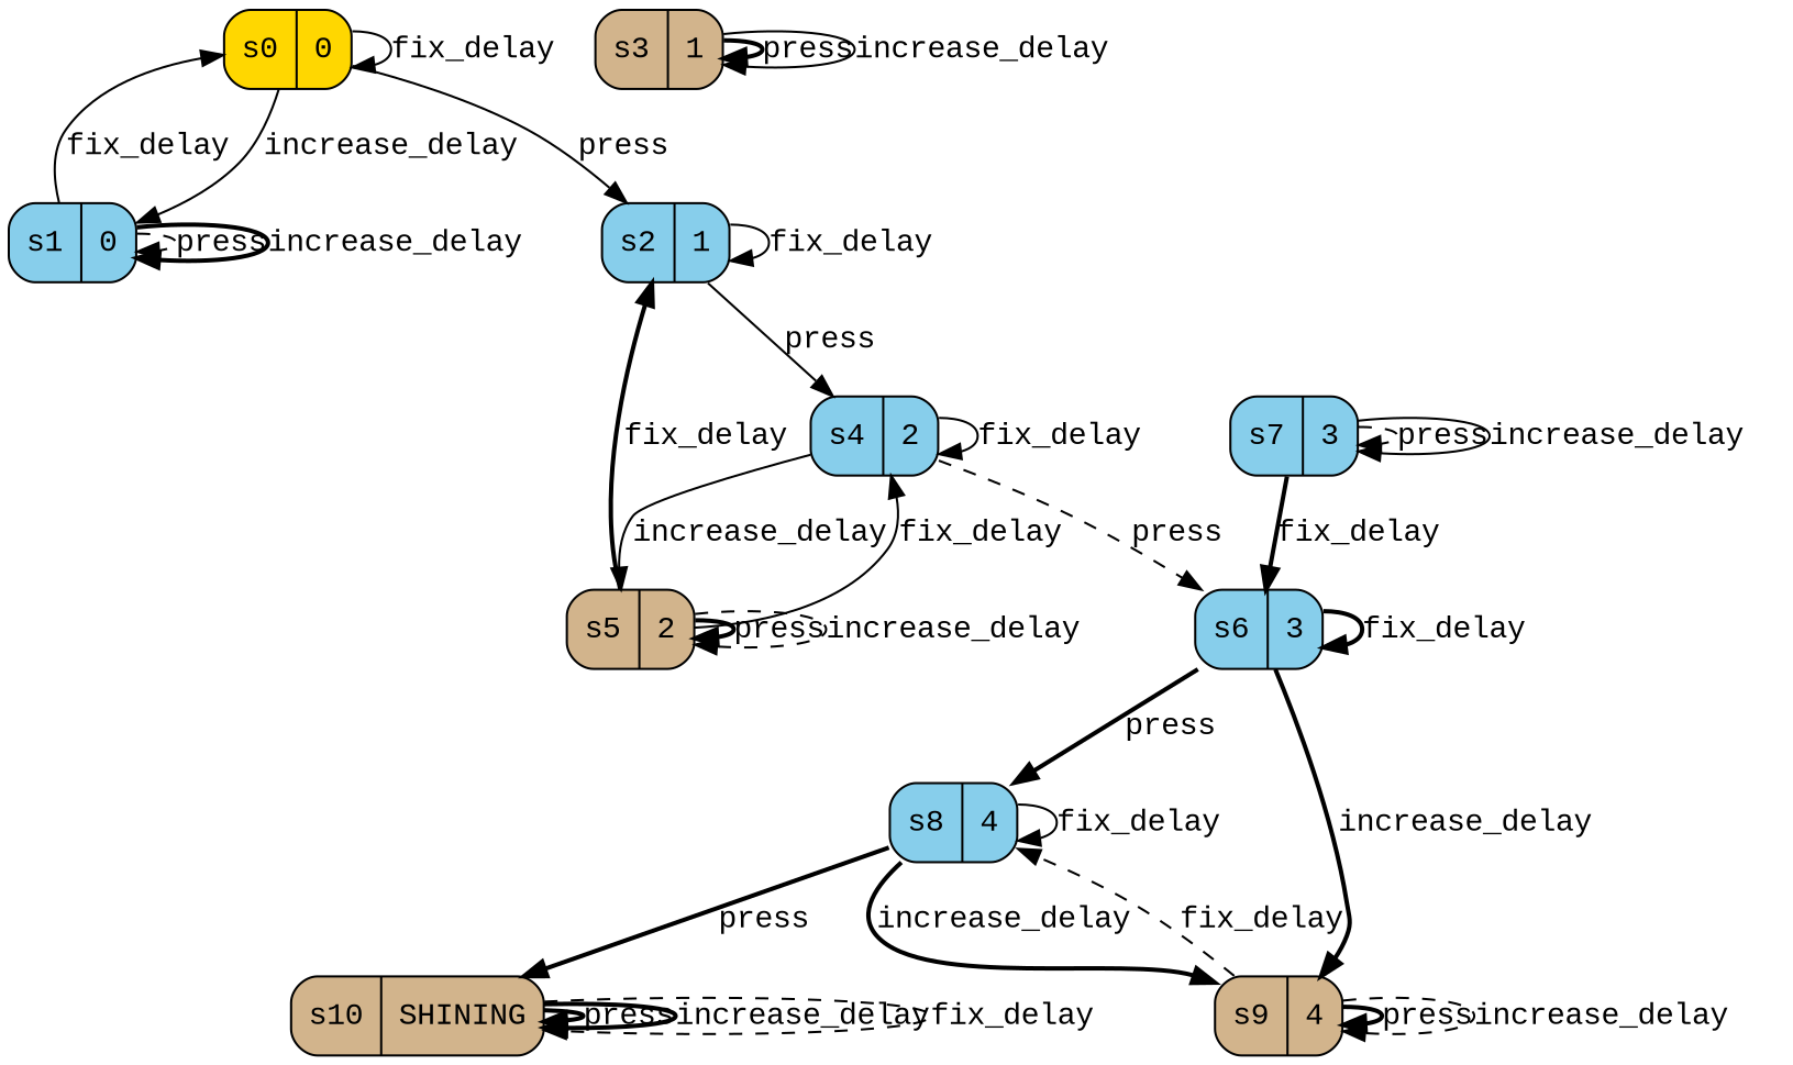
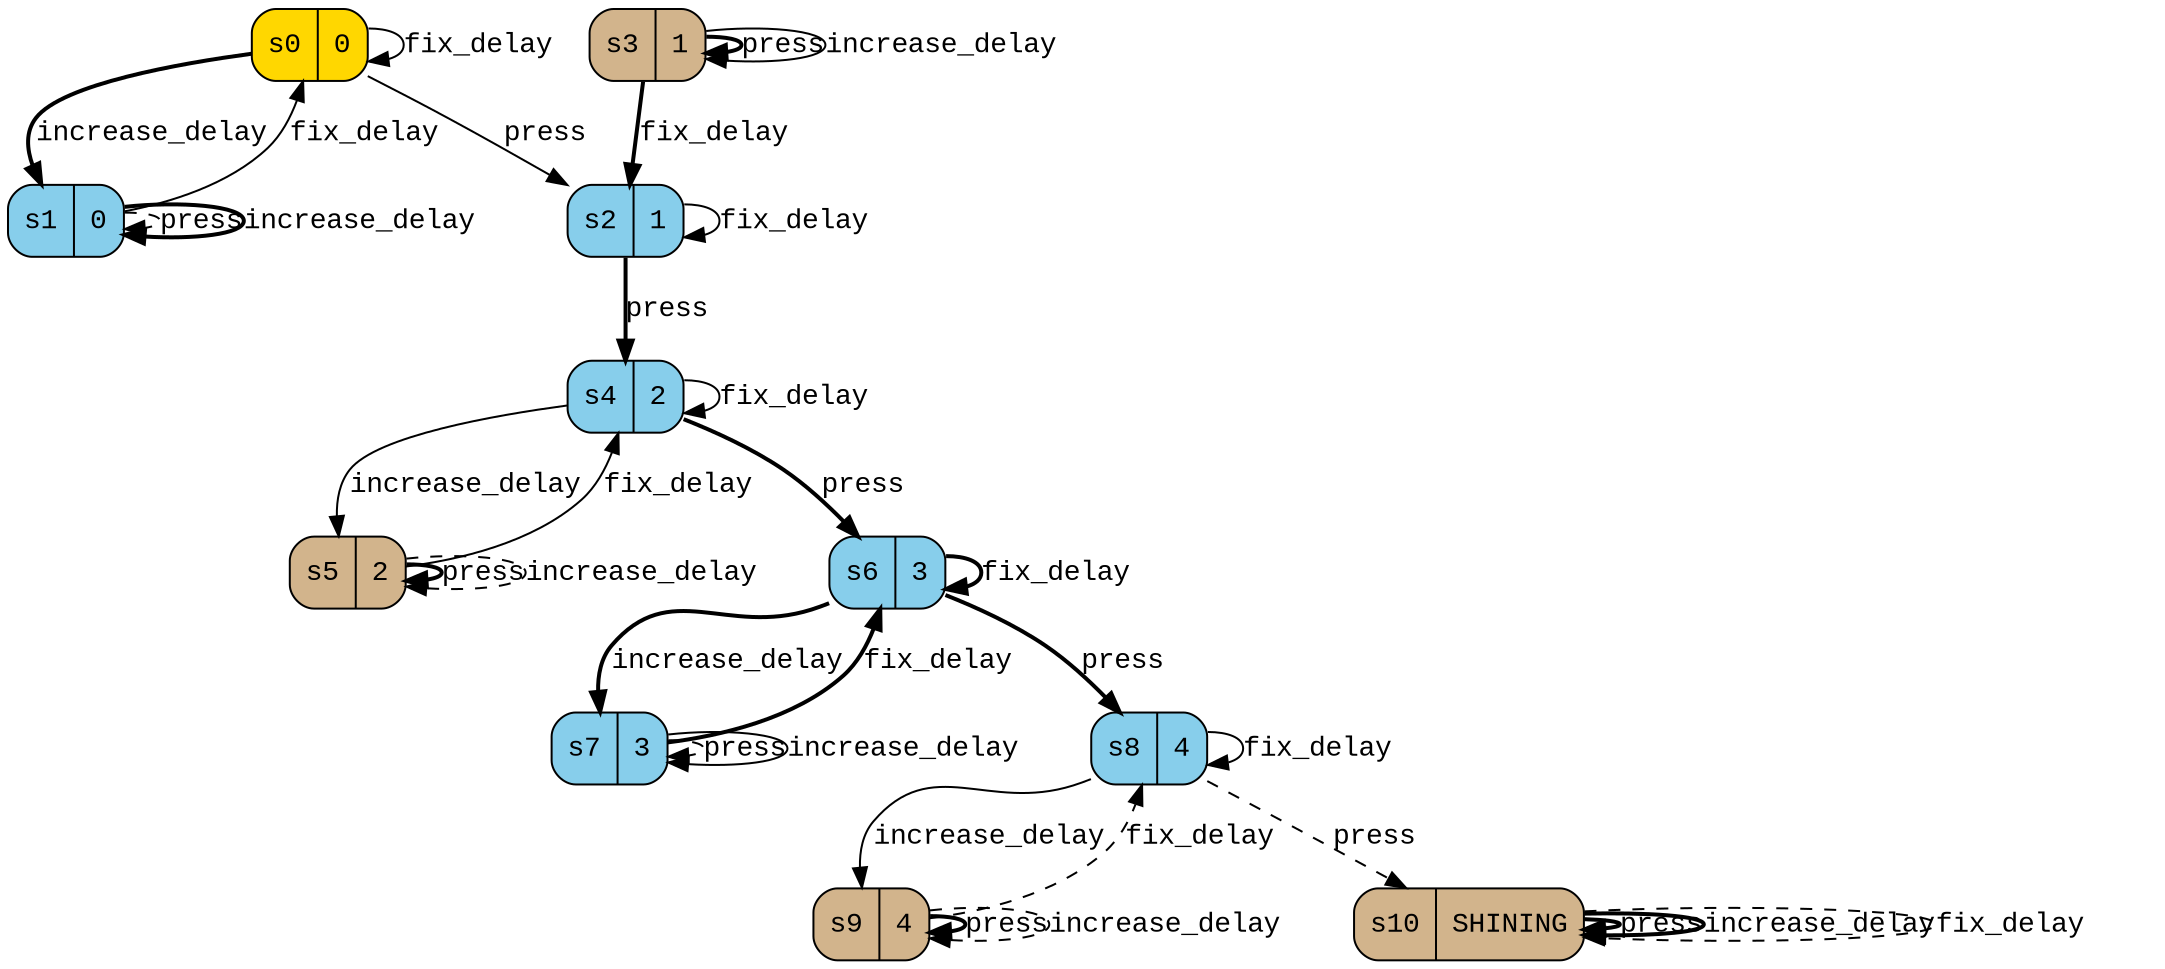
  digraph {
    fontname="Liberation Mono"
    node [fillcolor=skyblue fontname="Liberation Mono" shape=record style="rounded,filled"]
    edge [fontname="Liberation Mono" style=solid]
    n1 [fillcolor=gold label="s0|0"]
    n2 [label="s1|0"]
    n3 [label="s2|1"]
    n4 [label="s4|2"]
    n5 [fillcolor=tan label="s3|1"]
    n6 [fillcolor=tan label="s5|2"]
    n7 [label="s6|3"]
    n8 [label="s7|3"]
    n9 [label="s8|4"]
    n10 [fillcolor=tan label="s9|4"]
    n11 [fillcolor=tan label="s10|SHINING"]
    n1 -> n1 [label=fix_delay]
-   n1 -> n2 [label=increase_delay]
+   n1 -> n2 [label=increase_delay style=bold]
    n1 -> n3 [label=press]
    n2 -> n1 [label=fix_delay]
    n2 -> n2 [label=press style=dashed]
    n2 -> n2 [label=increase_delay style=bold]
    n3 -> n3 [label=fix_delay]
-   n3 -> n4 [label=press]
+   n3 -> n4 [label=press style=bold]
    n4 -> n4 [label=fix_delay]
    n4 -> n6 [label=increase_delay]
-   n4 -> n7 [label=press style=dashed]
-   n6 -> n3 [label=fix_delay style=bold]
+   n4 -> n7 [label=press style=bold]
+   n5 -> n3 [label=fix_delay style=bold]
    n5 -> n5 [label=press style=bold]
    n5 -> n5 [label=increase_delay]
    n6 -> n4 [label=fix_delay]
    n6 -> n6 [label=press style=bold]
    n6 -> n6 [label=increase_delay style=dashed]
    n7 -> n7 [label=fix_delay style=bold]
-   n7 -> n10 [label=increase_delay style=bold]
+   n7 -> n8 [label=increase_delay style=bold]
    n7 -> n9 [label=press style=bold]
    n8 -> n7 [label=fix_delay style=bold]
    n8 -> n8 [label=press style=dashed]
    n8 -> n8 [label=increase_delay]
    n9 -> n9 [label=fix_delay]
-   n9 -> n10 [label=increase_delay style=bold]
-   n9 -> n11 [label=press style=bold]
+   n9 -> n10 [label=increase_delay]
+   n9 -> n11 [label=press style=dashed]
    n10 -> n9 [label=fix_delay style=dashed]
    n10 -> n10 [label=press style=bold]
    n10 -> n10 [label=increase_delay style=dashed]
    n11 -> n11 [label=press style=bold]
    n11 -> n11 [label=increase_delay style=bold]
    n11 -> n11 [label=fix_delay style=dashed]
  }
